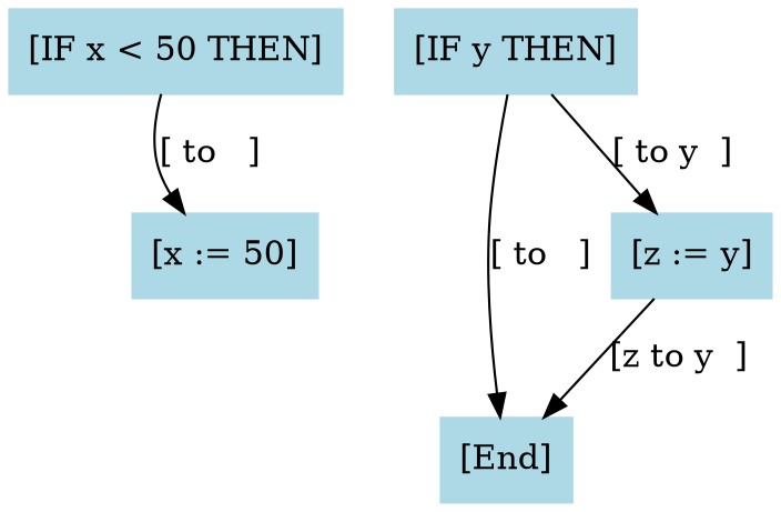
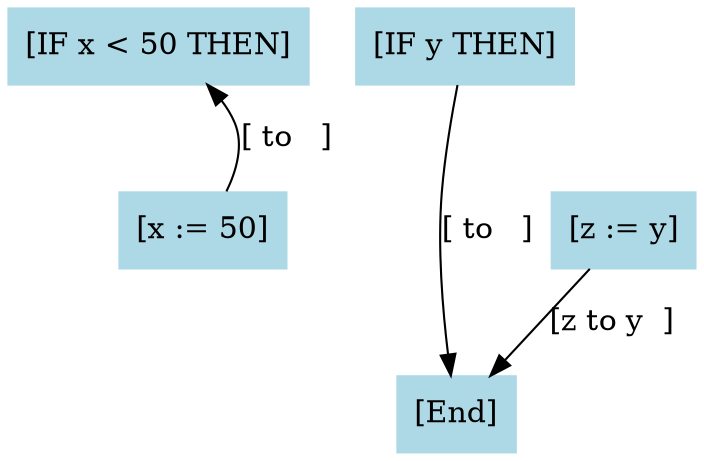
  digraph {
    node [color=lightblue shape=box style=filled]
    edge [color=black]
    n1 [label="[IF x < 50 THEN]"]
    n2 [label="[x := 50]"]
    n3 [label="[IF y THEN]"]
    n4 [label="[End]"]
    n5 [label="[z := y]"]
-   n1 -> n2 [label="[ to   ]"]
+   n2 -> n1 [label="[ to   ]"]
    n3 -> n4 [label="[ to   ]"]
-   n3 -> n5 [label="[ to y  ]"]
    n5 -> n4 [label="[z to y  ]"]
  }
